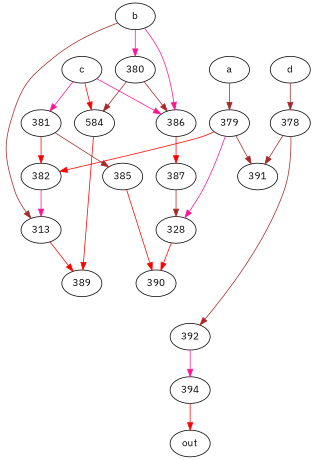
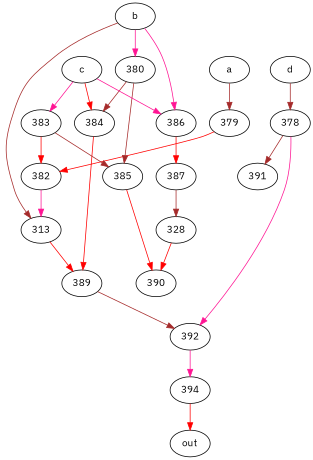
  strict digraph {
    fontname="IBM Plex Sans"
    node [fontname="IBM Plex Sans"]
    edge [color=brown fontname="IBM Plex Sans"]
    394
    out
    a
    379
    382
    n6 [label=328]
    391
    n8 [label=313]
    390
    389
    392
    b
    380
    386
-   384 [label=584]
+   384
    385
    387
    c
-   381
+   381 [label=383]
    d
    378
    394 -> out [color=red]
    a -> 379
    379 -> 382 [color=red]
-   379 -> n6 [color=deeppink]
-   379 -> 391
    382 -> n8 [color=deeppink]
    n6 -> 390 [color=red]
    n8 -> 389 [color=red]
+   389 -> 392
    392 -> 394 [color=deeppink]
    b -> n8
    b -> 380 [color=deeppink]
    b -> 386 [color=deeppink]
    380 -> 384
-   380 -> 386
+   380 -> 385
    386 -> 387 [color=red]
    384 -> 389 [color=red]
    385 -> 390 [color=red]
    387 -> n6
    c -> 386 [color=deeppink]
    c -> 384 [color=red]
    c -> 381 [color=deeppink]
    381 -> 382 [color=red]
    381 -> 385
    d -> 378
    378 -> 391
-   378 -> 392
+   378 -> 392 [color=deeppink]
  }
